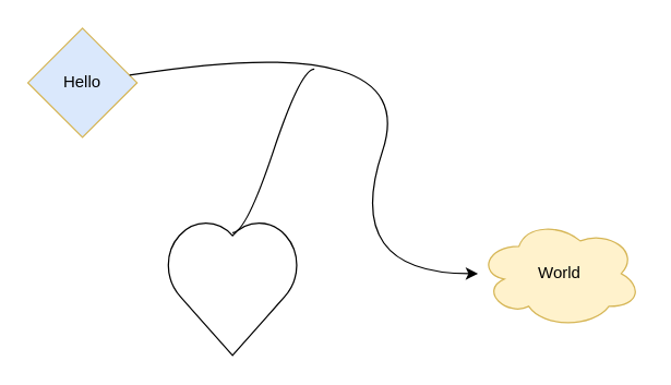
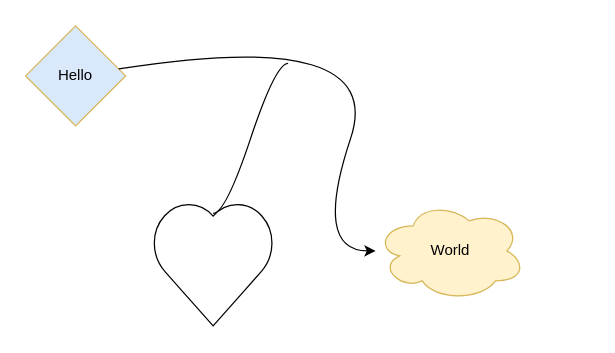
  <mxCell id="0" />
  <mxCell id="1" parent="0" />
  <mxCell id="2" value="Hello" style="rhombus;whiteSpace=wrap;html=1;fillColor=#dae8fc;strokeColor=#d6b656;" parent="1" vertex="1"><mxGeometry x="20" y="20" width="80" height="80" as="geometry" /></mxCell>
- <mxCell id="3" value="World" style="ellipse;shape=cloud;whiteSpace=wrap;html=1;fillColor=#fff2cc;strokeColor=#d6b656;" parent="1" vertex="1"><mxGeometry x="350" y="160" width="120" height="80" as="geometry" /></mxCell>
+ <mxCell id="3" value="World" style="ellipse;shape=cloud;whiteSpace=wrap;html=1;fillColor=#fff2cc;strokeColor=#d6b656;" parent="1" vertex="1"><mxGeometry x="300" y="160" width="120" height="80" as="geometry" /></mxCell>
  <mxCell id="4" value="" style="curved=1;endArrow=classic;html=1;" parent="1" source="2" target="3" edge="1"><mxGeometry width="50" height="50" relative="1" as="geometry"><mxPoint x="120" y="20" as="sourcePoint" /><mxPoint x="410" y="130" as="targetPoint" /><Array as="points"><mxPoint x="310" y="20" /><mxPoint x="250" y="200" /></Array></mxGeometry></mxCell>
  <mxCell id="5" value="" style="verticalLabelPosition=bottom;verticalAlign=top;html=1;shape=mxgraph.basic.heart" parent="1" vertex="1"><mxGeometry x="120" y="160" width="100" height="100" as="geometry" /></mxCell>
  <mxCell id="6" value="" style="edgeStyle=entityRelationEdgeStyle;startArrow=none;endArrow=none;segment=10;curved=1;sourcePerimeterSpacing=0;targetPerimeterSpacing=0;" parent="1" edge="1"><mxGeometry relative="1" as="geometry"><mxPoint x="170" y="170" as="sourcePoint" /><mxPoint x="230" y="50" as="targetPoint" /></mxGeometry></mxCell>
